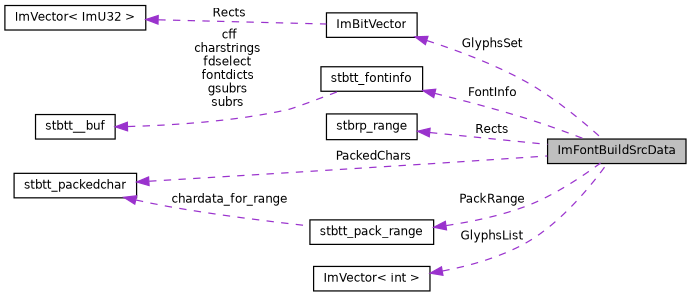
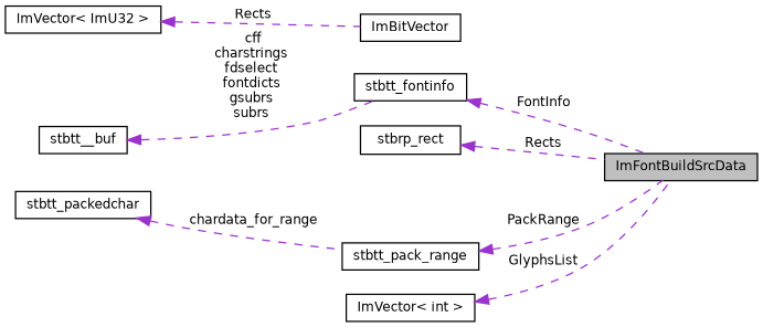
  digraph {
    rankdir=LR
    node [color=black fillcolor=white fontname=Helvetica fontsize=10 shape=record style=filled]
    edge [color=darkorchid3 dir=back fontname=Helvetica fontsize=10 labelfontname=Helvetica labelfontsize=10 style=dashed]
    n1 [fillcolor=grey75 fontcolor=black height=0.2 label=ImFontBuildSrcData width=0.4]
    n2 [height=0.2 label=ImBitVector width=0.4]
    n3 [height=0.2 label="ImVector\< ImU32 \>" width=0.4]
    n4 [height=0.2 label=stbtt_fontinfo width=0.4]
    n5 [height=0.2 label=stbtt__buf width=0.4]
-   n6 [height=0.2 label=stbrp_range width=0.4]
+   n6 [height=0.2 label=stbrp_rect width=0.4]
    n7 [height=0.2 label=stbtt_packedchar width=0.4]
    n8 [height=0.2 label=stbtt_pack_range width=0.4]
    n9 [height=0.2 label="ImVector\< int \>" width=0.4]
-   n2 -> n1 [label=" GlyphsSet"]
    n3 -> n2 [label=" Rects"]
    n4 -> n1 [label=" FontInfo"]
    n5 -> n4 [label=" cff\ncharstrings\nfdselect\nfontdicts\ngsubrs\nsubrs"]
    n6 -> n1 [label=" Rects"]
-   n7 -> n1 [label=" PackedChars"]
    n7 -> n8 [label=" chardata_for_range"]
    n8 -> n1 [label=" PackRange"]
    n9 -> n1 [label=" GlyphsList"]
  }
